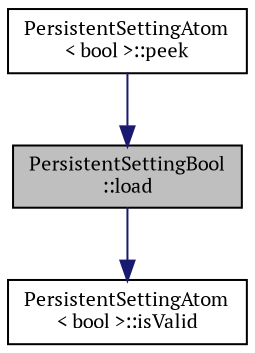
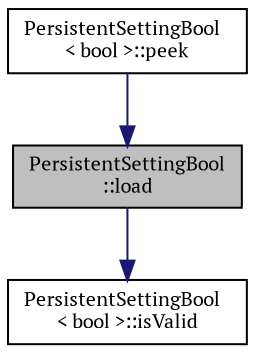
  digraph {
    fontname="PT Serif"
    rankdir=TB
    node [color=black fillcolor=white fontname="PT Serif" fontsize=10 shape=record style=filled]
    edge [color=midnightblue fontname="PT Serif" fontsize=10 labelfontname=Helvetica labelfontsize=10 style=solid]
    n1 [fillcolor=grey75 fontcolor=black height=0.2 label="PersistentSettingBool\l::load" width=0.4]
-   n2 [height=0.2 label="PersistentSettingAtom\l\< bool \>::isValid" width=0.4]
-   n3 [height=0.2 label="PersistentSettingAtom\l\< bool \>::peek" width=0.4]
+   n2 [height=0.2 label="PersistentSettingBool\l\< bool \>::isValid" width=0.4]
+   n3 [height=0.2 label="PersistentSettingBool\l\< bool \>::peek" width=0.4]
    n1 -> n2
    n3 -> n1
  }
